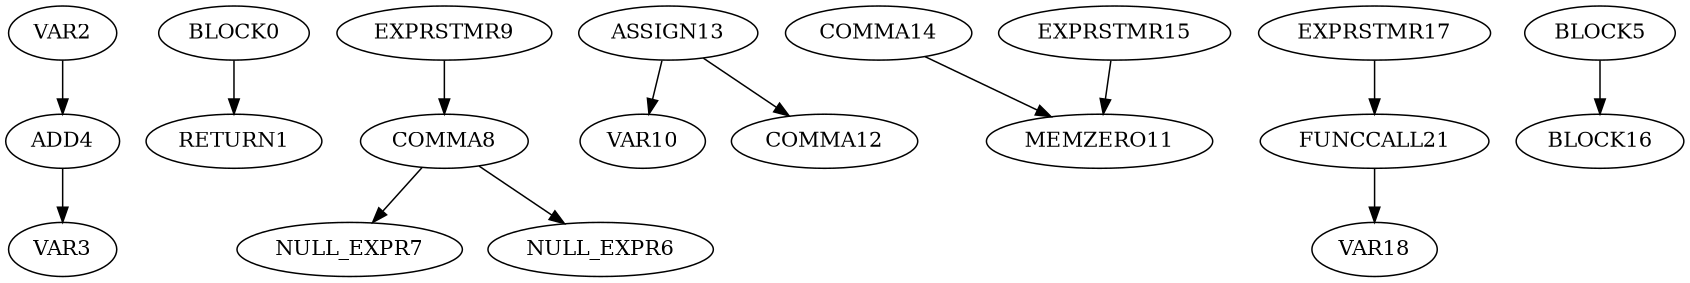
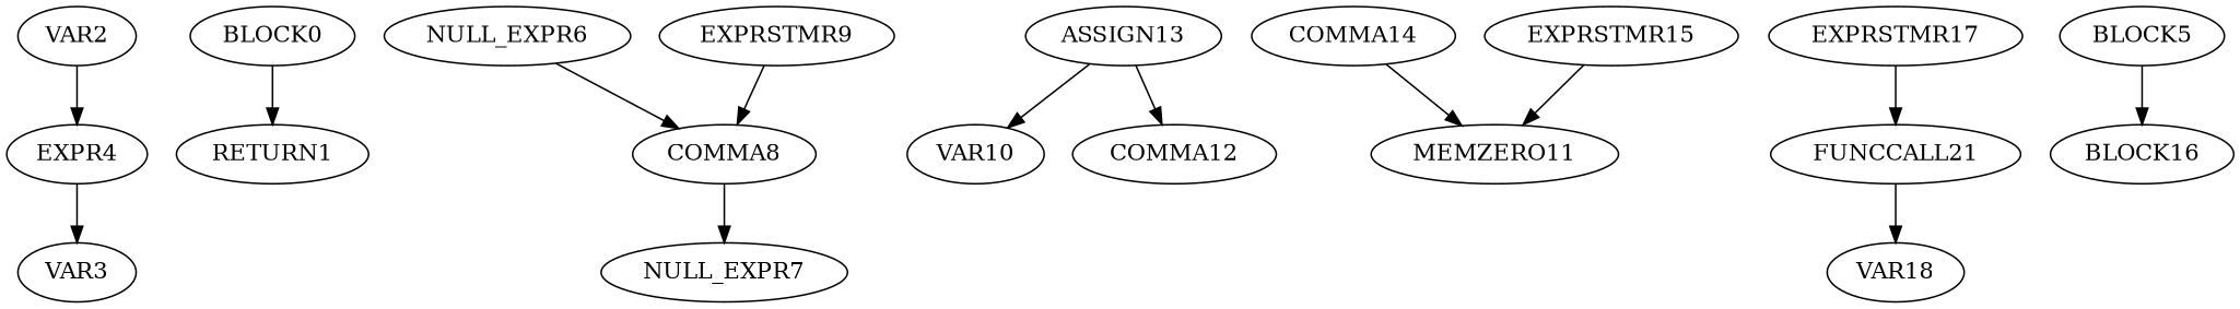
  digraph {
-   ADD4
+   ADD4 [label=EXPR4]
    VAR3
    VAR2
    BLOCK0
    RETURN1
    COMMA8
    NULL_EXPR7
    NULL_EXPR6
    EXPRSTMR9
    ASSIGN13
    VAR10
    n12 [label=COMMA12]
    COMMA14
    MEMZERO11
    EXPRSTMR15
    FUNCCALL21
    VAR18
    EXPRSTMR17
    BLOCK5
    BLOCK16
    ADD4 -> VAR3
    VAR2 -> ADD4
    BLOCK0 -> RETURN1
    COMMA8 -> NULL_EXPR7
-   COMMA8 -> NULL_EXPR6
+   NULL_EXPR6 -> COMMA8
    EXPRSTMR9 -> COMMA8
    ASSIGN13 -> VAR10
    ASSIGN13 -> n12
    COMMA14 -> MEMZERO11
    EXPRSTMR15 -> MEMZERO11
    FUNCCALL21 -> VAR18
    EXPRSTMR17 -> FUNCCALL21
    BLOCK5 -> BLOCK16
  }
